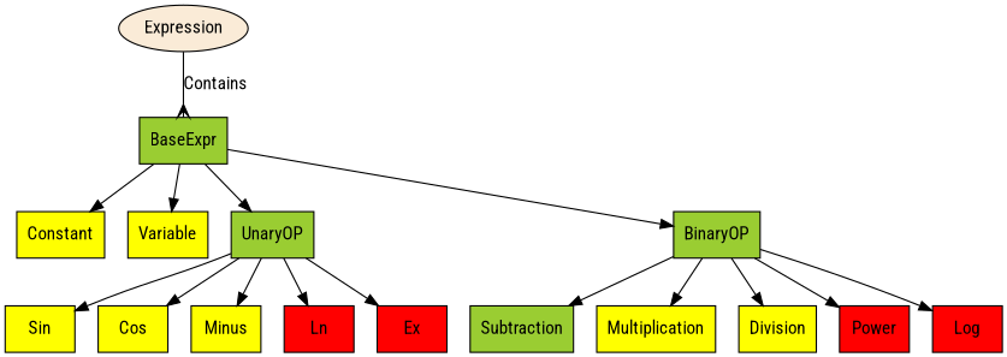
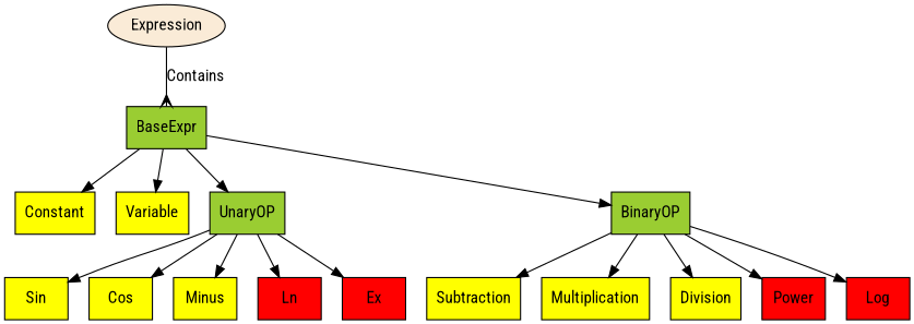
  digraph {
    fontname="Roboto Condensed"
    node [fillcolor=yellow fontname="Roboto Condensed" shape=rectangle style=filled]
    edge [fontname="Roboto Condensed"]
    Expression [fillcolor=antiquewhite shape=ellipse]
    BaseExpr [fillcolor=yellowgreen]
    Constant
    Variable
    UnaryOP [fillcolor=yellowgreen]
    BinaryOP [fillcolor=yellowgreen]
    Sin
    Cos
    Minus
    Ln [fillcolor=red]
    Ex [fillcolor=red]
-   Subtraction [fillcolor=yellowgreen]
+   Subtraction
    Multiplication
    Division
    Power [fillcolor=red]
    Log [fillcolor=red]
    Expression -> BaseExpr [arrowhead=crow label=Contains]
    BaseExpr -> Constant
    BaseExpr -> Variable
    BaseExpr -> UnaryOP
    BaseExpr -> BinaryOP
    UnaryOP -> Sin
    UnaryOP -> Cos
    UnaryOP -> Minus
    UnaryOP -> Ln
    UnaryOP -> Ex
    BinaryOP -> Subtraction
    BinaryOP -> Multiplication
    BinaryOP -> Division
    BinaryOP -> Power
    BinaryOP -> Log
  }
